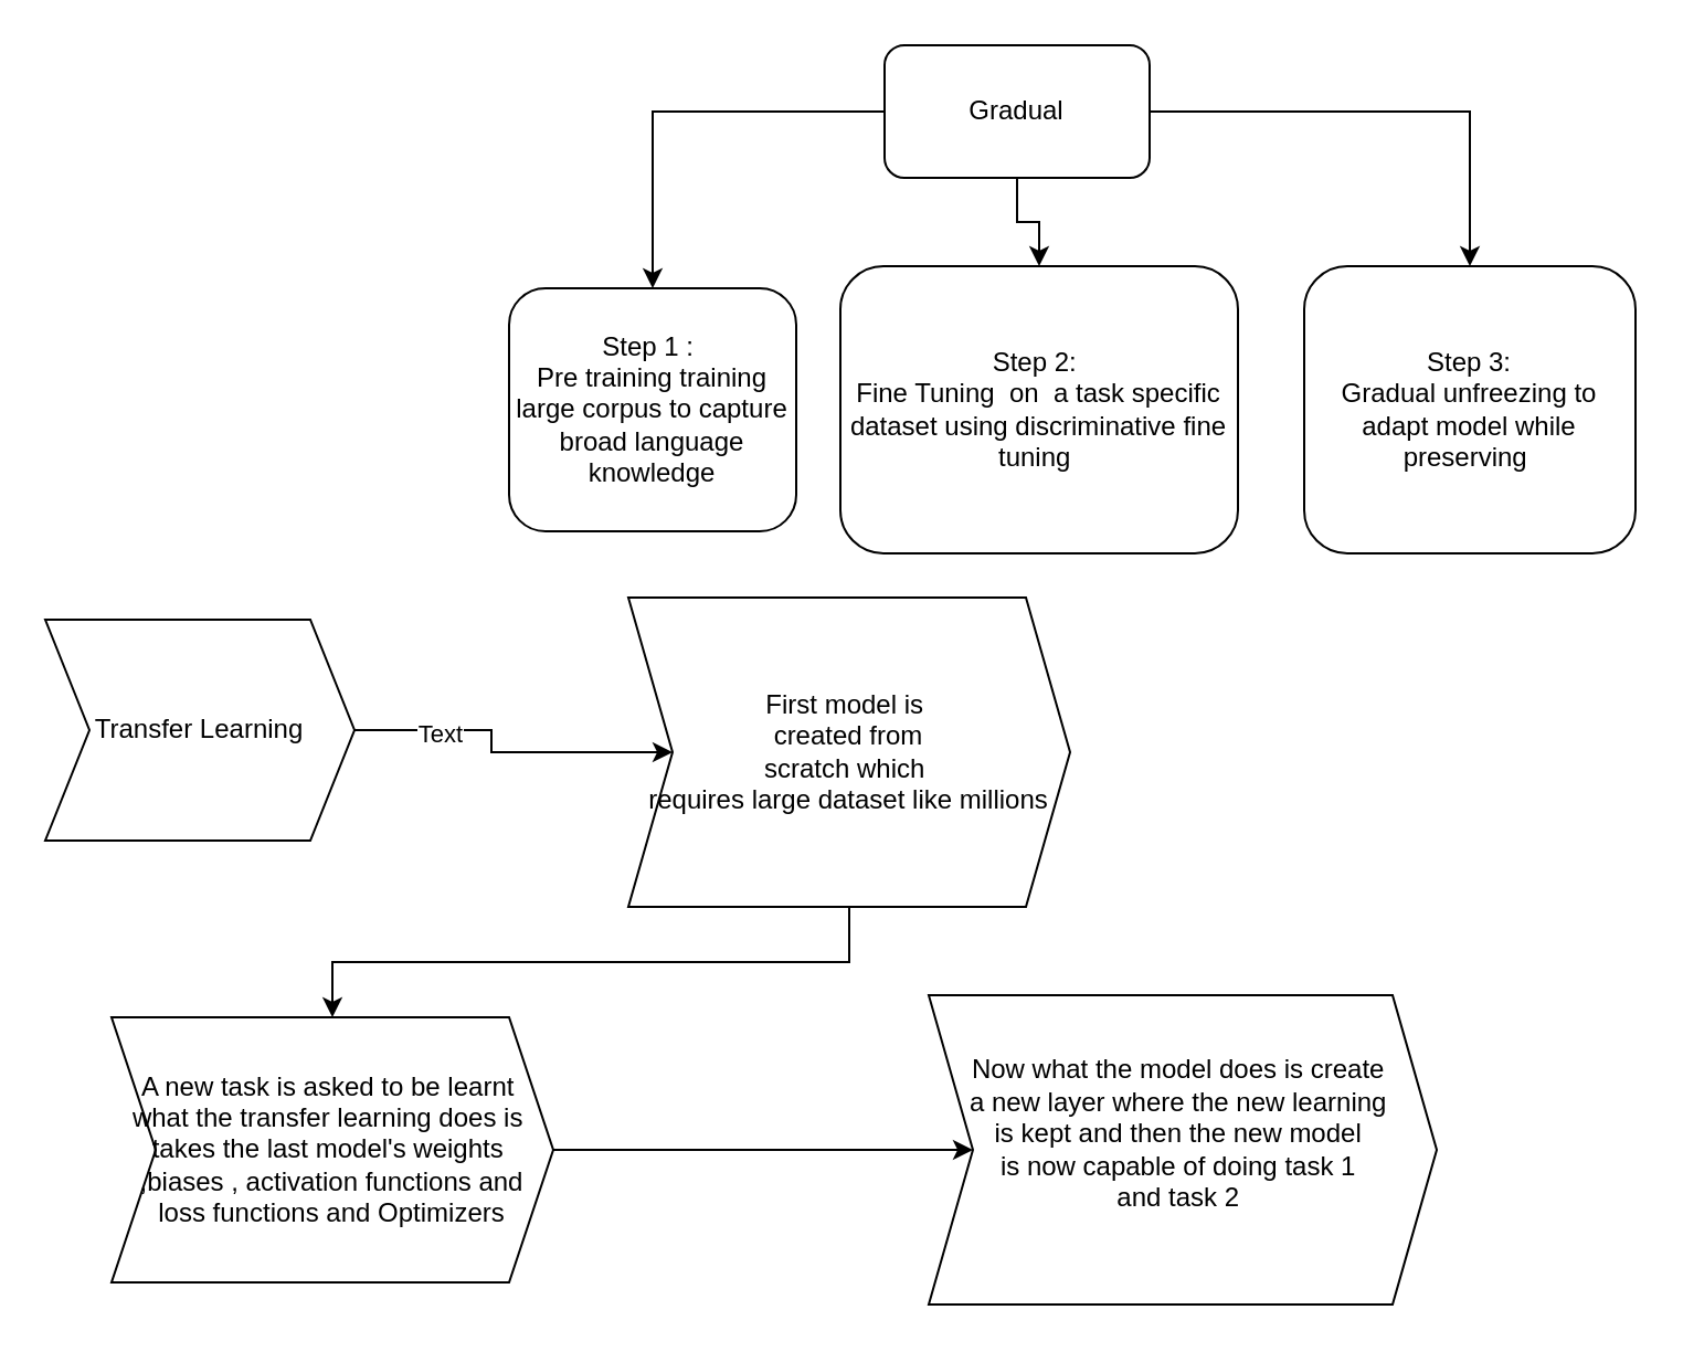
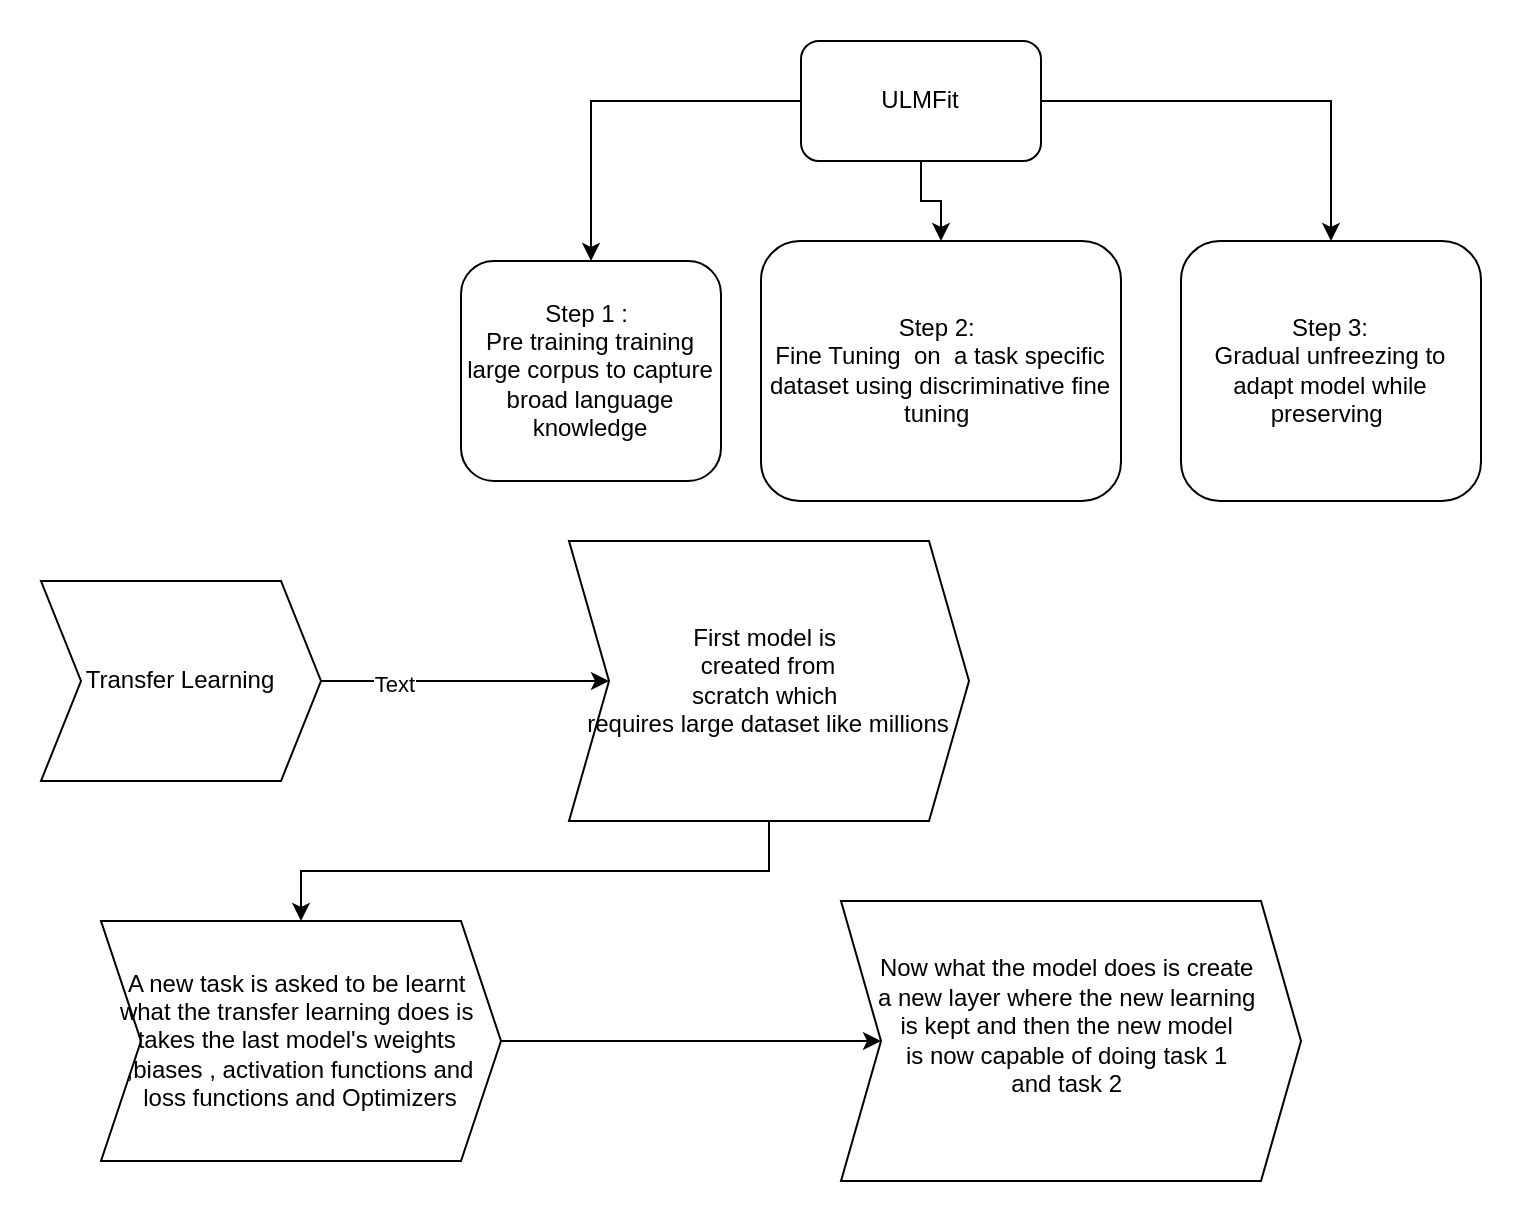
  <mxCell id="0" />
  <mxCell id="1" parent="0" />
  <mxCell id="2" value="" style="edgeStyle=orthogonalEdgeStyle;rounded=0;orthogonalLoop=1;jettySize=auto;html=1;" edge="1" parent="1" source="5" target="6"><mxGeometry relative="1" as="geometry" /></mxCell>
  <mxCell id="3" value="" style="edgeStyle=orthogonalEdgeStyle;rounded=0;orthogonalLoop=1;jettySize=auto;html=1;" edge="1" parent="1" source="5" target="7"><mxGeometry relative="1" as="geometry" /></mxCell>
  <mxCell id="4" value="" style="edgeStyle=orthogonalEdgeStyle;rounded=0;orthogonalLoop=1;jettySize=auto;html=1;" edge="1" parent="1" source="5" target="8"><mxGeometry relative="1" as="geometry" /></mxCell>
- <mxCell id="5" value="Gradual" style="rounded=1;whiteSpace=wrap;html=1;" vertex="1" parent="1"><mxGeometry x="400" y="20" width="120" height="60" as="geometry" /></mxCell>
+ <mxCell id="5" value="ULMFit" style="rounded=1;whiteSpace=wrap;html=1;" vertex="1" parent="1"><mxGeometry x="400" y="20" width="120" height="60" as="geometry" /></mxCell>
  <mxCell id="6" value="Step 1 :&amp;nbsp;&lt;div&gt;Pre training training large corpus to capture broad language knowledge&lt;/div&gt;" style="whiteSpace=wrap;html=1;rounded=1;" vertex="1" parent="1"><mxGeometry x="230" y="130" width="130" height="110" as="geometry" /></mxCell>
  <mxCell id="7" value="&lt;div&gt;Step 2:&amp;nbsp;&lt;/div&gt;Fine Tuning&amp;nbsp; on&amp;nbsp; a task specific dataset using discriminative fine tuning&amp;nbsp;" style="whiteSpace=wrap;html=1;rounded=1;" vertex="1" parent="1"><mxGeometry x="380" y="120" width="180" height="130" as="geometry" /></mxCell>
  <mxCell id="8" value="&lt;div&gt;Step 3:&lt;/div&gt;Gradual unfreezing to adapt model while preserving&amp;nbsp;" style="rounded=1;whiteSpace=wrap;html=1;" vertex="1" parent="1"><mxGeometry x="590" y="120" width="150" height="130" as="geometry" /></mxCell>
  <mxCell id="9" value="" style="edgeStyle=orthogonalEdgeStyle;rounded=0;orthogonalLoop=1;jettySize=auto;html=1;exitX=1;exitY=0.5;exitDx=0;exitDy=0;" edge="1" parent="1" source="11" target="13"><mxGeometry relative="1" as="geometry" /></mxCell>
  <mxCell id="10" value="Text" style="edgeLabel;html=1;align=center;verticalAlign=middle;resizable=0;points=[];" vertex="1" connectable="0" parent="9"><mxGeometry x="-0.503" y="-1" relative="1" as="geometry"><mxPoint as="offset" /></mxGeometry></mxCell>
- <mxCell id="11" value="Transfer Learning" style="shape=step;perimeter=stepPerimeter;whiteSpace=wrap;html=1;fixedSize=1;" vertex="1" parent="1"><mxGeometry x="20" y="280" width="140" height="100" as="geometry" /></mxCell>
+ <mxCell id="11" value="Transfer Learning" style="shape=step;perimeter=stepPerimeter;whiteSpace=wrap;html=1;fixedSize=1;" vertex="1" parent="1"><mxGeometry x="20" y="290" width="140" height="100" as="geometry" /></mxCell>
  <mxCell id="12" value="" style="edgeStyle=orthogonalEdgeStyle;rounded=0;orthogonalLoop=1;jettySize=auto;html=1;exitX=0.5;exitY=1;exitDx=0;exitDy=0;" edge="1" parent="1" source="13" target="15"><mxGeometry relative="1" as="geometry" /></mxCell>
  <mxCell id="13" value="First model is&amp;nbsp;&lt;div&gt;created from&lt;/div&gt;&lt;div&gt;scratch which&amp;nbsp;&lt;/div&gt;&lt;div&gt;requires large dataset like millions&lt;/div&gt;" style="shape=step;perimeter=stepPerimeter;whiteSpace=wrap;html=1;fixedSize=1;" vertex="1" parent="1"><mxGeometry x="284" y="270" width="200" height="140" as="geometry" /></mxCell>
  <mxCell id="14" value="" style="edgeStyle=orthogonalEdgeStyle;rounded=0;orthogonalLoop=1;jettySize=auto;html=1;" edge="1" parent="1" source="15" target="16"><mxGeometry relative="1" as="geometry" /></mxCell>
  <mxCell id="15" value="A new task is asked to be learnt&amp;nbsp;&lt;div&gt;what the transfer learning does is&amp;nbsp;&lt;/div&gt;&lt;div&gt;takes the last model's weights&amp;nbsp;&lt;/div&gt;&lt;div&gt;,biases , activation functions and loss functions and Optimizers&lt;/div&gt;" style="shape=step;perimeter=stepPerimeter;whiteSpace=wrap;html=1;fixedSize=1;" vertex="1" parent="1"><mxGeometry x="50" y="460" width="200" height="120" as="geometry" /></mxCell>
  <mxCell id="16" value="Now what the model does is create&amp;nbsp;&lt;div&gt;a new layer where the new learning&amp;nbsp;&lt;/div&gt;&lt;div&gt;is kept and then the new model&amp;nbsp;&lt;/div&gt;&lt;div&gt;is now capable of doing task 1&amp;nbsp;&lt;/div&gt;&lt;div&gt;and task 2&amp;nbsp;&lt;/div&gt;&lt;div&gt;&lt;br&gt;&lt;/div&gt;" style="shape=step;perimeter=stepPerimeter;whiteSpace=wrap;html=1;fixedSize=1;" vertex="1" parent="1"><mxGeometry x="420" y="450" width="230" height="140" as="geometry" /></mxCell>
